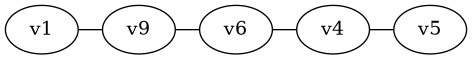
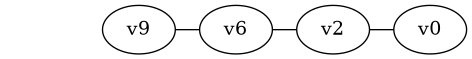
  graph {
-   v1
    n2 [label=v9]
    n3 [label=v6]
-   v4
-   v5
+   v4 [label=v2]
+   v5 [label=v0]
    subgraph sub_1 {
      rank=same
-     v1
      n2
      n3
      v4
      v5
    }
-   v1 -- n2
    n2 -- n3
    n3 -- v4
    v4 -- v5
  }
